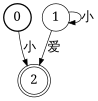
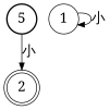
  digraph {
    fontname="Noto Serif"
    nodesep=0.25
    rankdir=TB
    ranksep=0.4
    node [fontname="Noto Serif" fontsize=20 shape=circle style=solid]
    edge [fontname="Noto Serif" fontsize=20]
-   n1 [label=0 style=bold]
+   n1 [label=5 style=bold]
    n2 [label=2 shape=doublecircle]
    n3 [label=1]
    n1 -> n2 [label="小"]
-   n3 -> n2 [label="爱"]
    n3 -> n3 [label="小"]
  }
